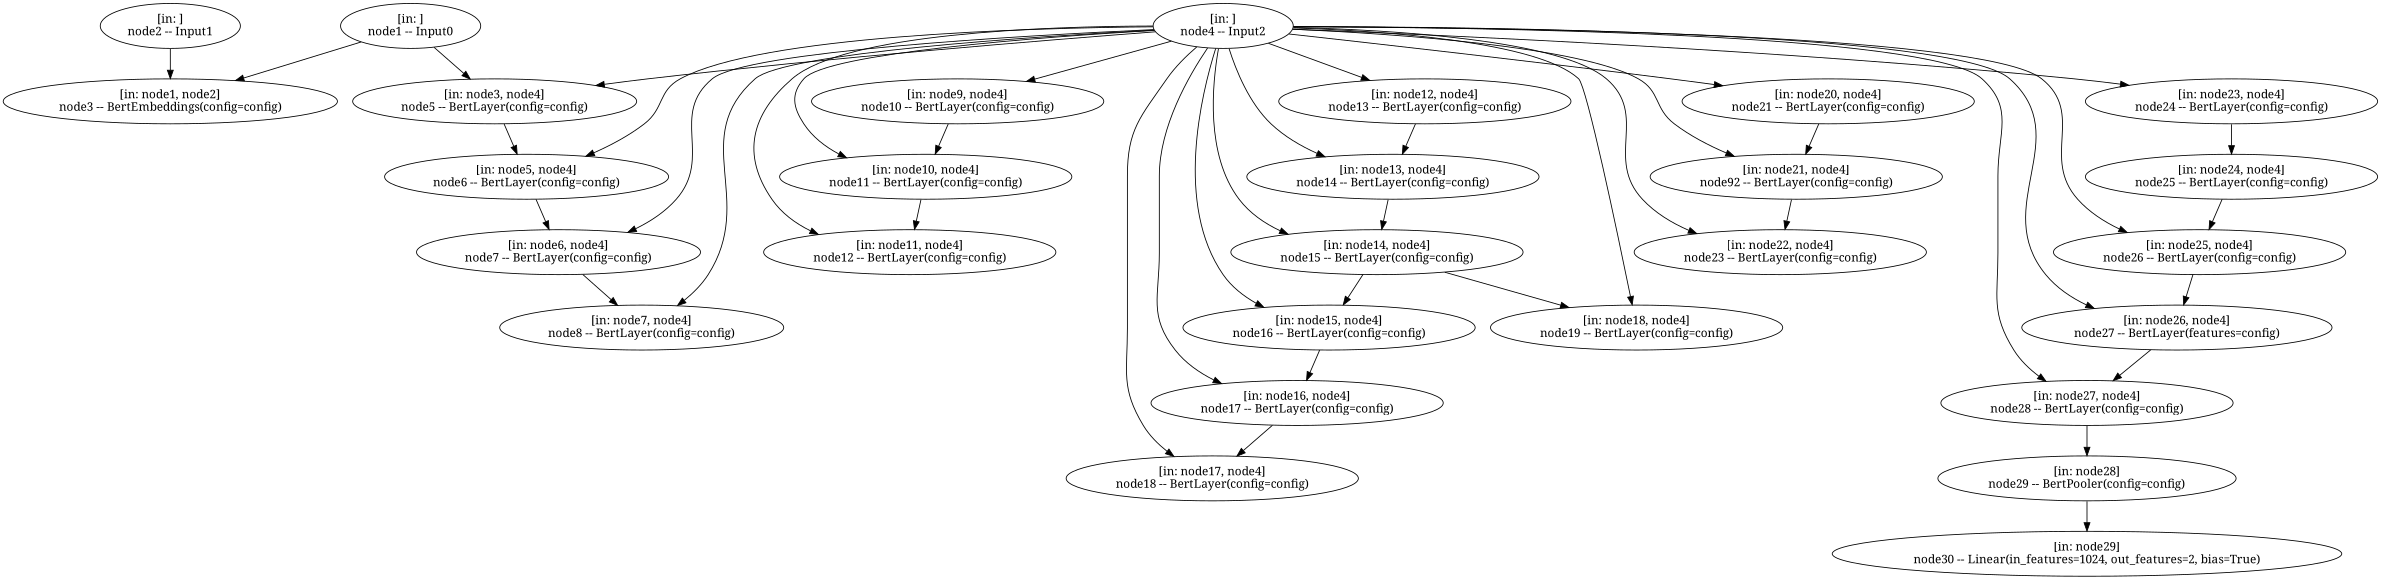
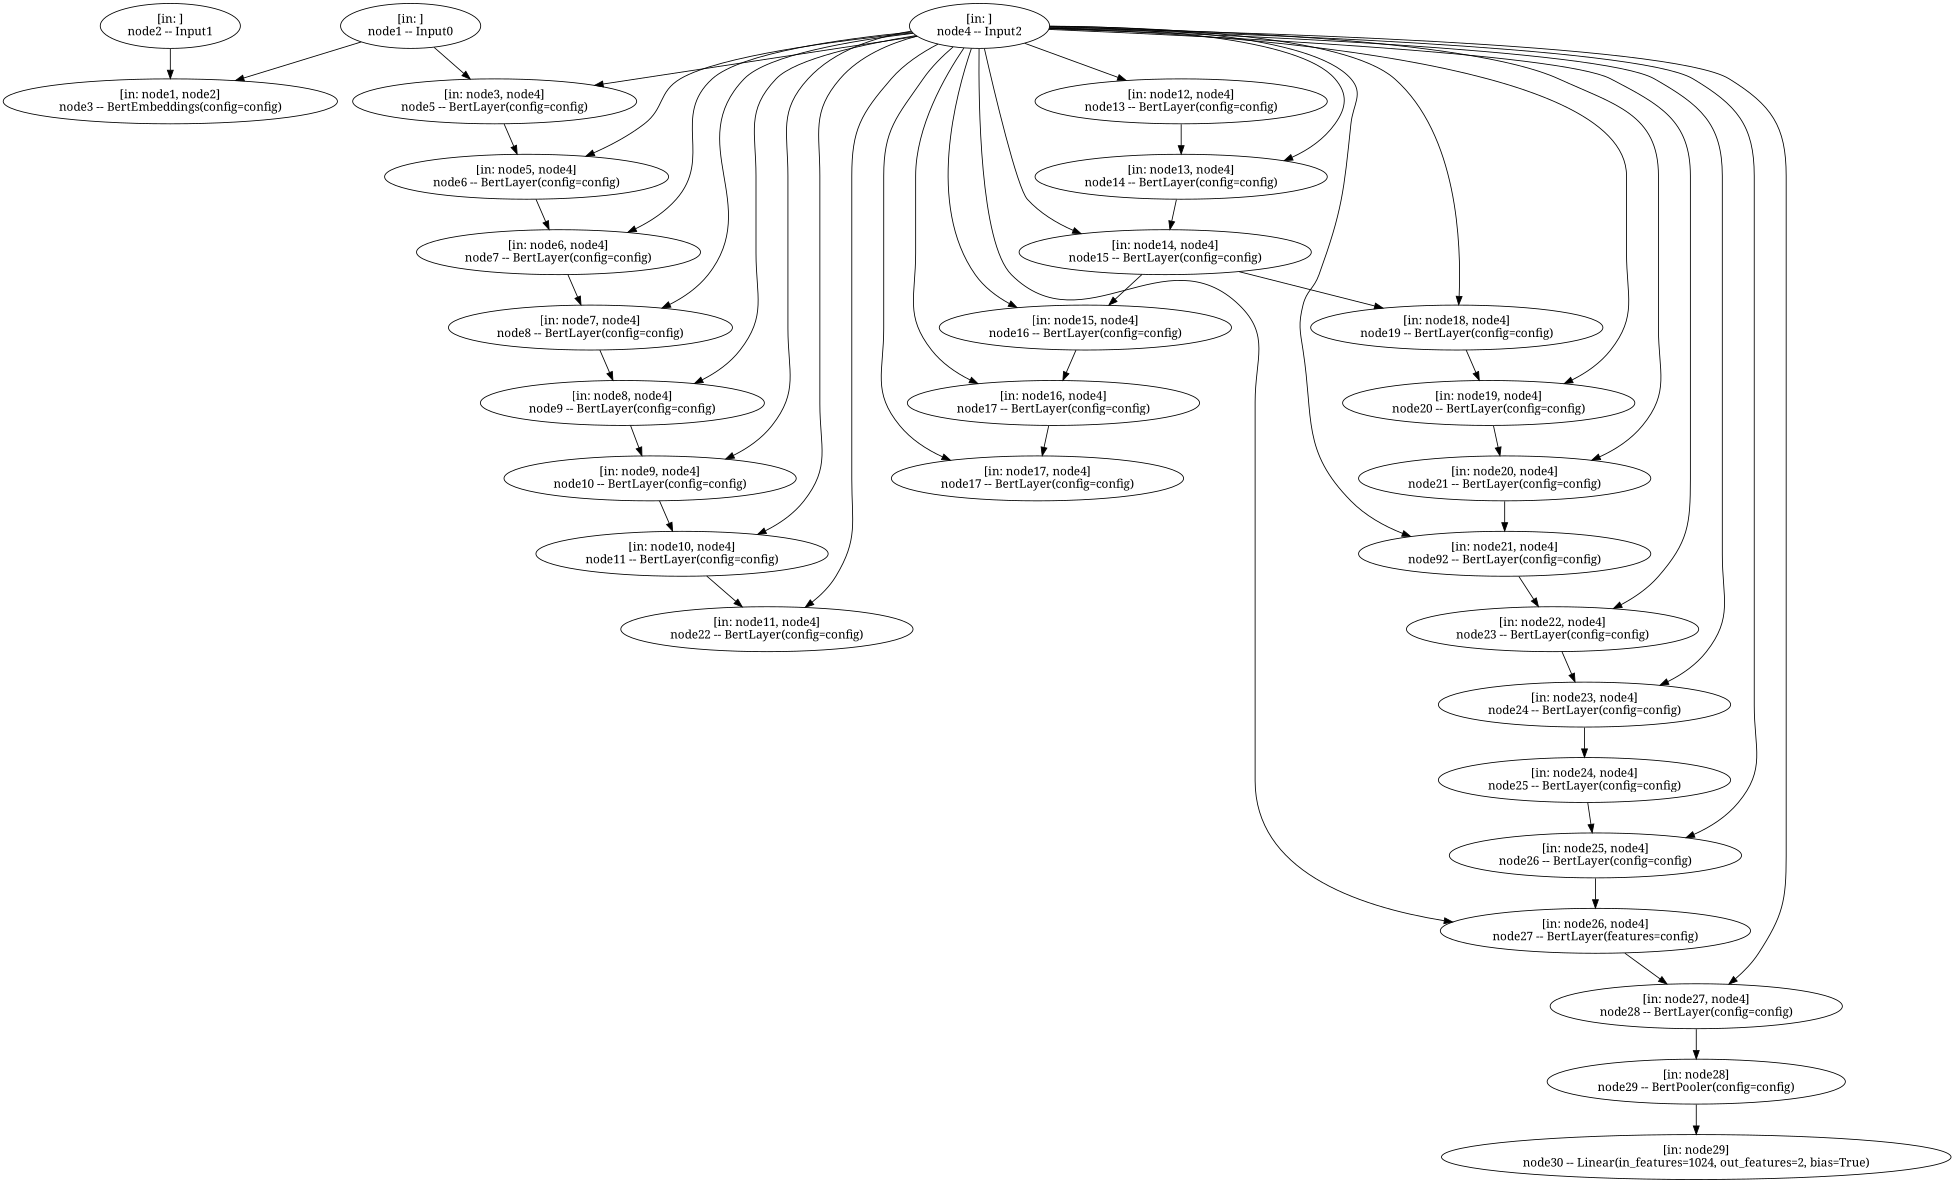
  digraph {
    fontname="Noto Serif"
    node [fontname="Noto Serif"]
    edge [fontname="Noto Serif"]
    n1 [label="[in: ]\nnode1 -- Input0"]
    n2 [label="[in: node1, node2]\nnode3 -- BertEmbeddings(config=config)"]
    n3 [label="[in: node3, node4]\nnode5 -- BertLayer(config=config)"]
    n4 [label="[in: node5, node4]\nnode6 -- BertLayer(config=config)"]
    n5 [label="[in: ]\nnode2 -- Input1"]
    n6 [label="[in: node6, node4]\nnode7 -- BertLayer(config=config)"]
    n7 [label="[in: ]\nnode4 -- Input2"]
    n8 [label="[in: node7, node4]\nnode8 -- BertLayer(config=config)"]
+   n9 [label="[in: node8, node4]\nnode9 -- BertLayer(config=config)"]
    n10 [label="[in: node9, node4]\nnode10 -- BertLayer(config=config)"]
    n11 [label="[in: node10, node4]\nnode11 -- BertLayer(config=config)"]
-   n12 [label="[in: node11, node4]\nnode12 -- BertLayer(config=config)"]
+   n12 [label="[in: node11, node4]\nnode22 -- BertLayer(config=config)"]
    n13 [label="[in: node12, node4]\nnode13 -- BertLayer(config=config)"]
    n14 [label="[in: node13, node4]\nnode14 -- BertLayer(config=config)"]
    n15 [label="[in: node14, node4]\nnode15 -- BertLayer(config=config)"]
    n16 [label="[in: node15, node4]\nnode16 -- BertLayer(config=config)"]
    n17 [label="[in: node16, node4]\nnode17 -- BertLayer(config=config)"]
-   n18 [label="[in: node17, node4]\nnode18 -- BertLayer(config=config)"]
+   n18 [label="[in: node17, node4]\nnode17 -- BertLayer(config=config)"]
    n19 [label="[in: node18, node4]\nnode19 -- BertLayer(config=config)"]
+   n20 [label="[in: node19, node4]\nnode20 -- BertLayer(config=config)"]
    n21 [label="[in: node20, node4]\nnode21 -- BertLayer(config=config)"]
    n22 [label="[in: node21, node4]\nnode92 -- BertLayer(config=config)"]
    n23 [label="[in: node22, node4]\nnode23 -- BertLayer(config=config)"]
    n24 [label="[in: node23, node4]\nnode24 -- BertLayer(config=config)"]
    n25 [label="[in: node25, node4]\nnode26 -- BertLayer(config=config)"]
    n26 [label="[in: node26, node4]\nnode27 -- BertLayer(features=config)"]
    n27 [label="[in: node27, node4]\nnode28 -- BertLayer(config=config)"]
    n28 [label="[in: node24, node4]\nnode25 -- BertLayer(config=config)"]
    n29 [label="[in: node28]\nnode29 -- BertPooler(config=config)"]
    n30 [label="[in: node29]\nnode30 -- Linear(in_features=1024, out_features=2, bias=True)"]
    n1 -> n2
    n1 -> n3
    n3 -> n4
    n4 -> n6
    n5 -> n2
    n6 -> n8
    n7 -> n3
    n7 -> n4
    n7 -> n6
    n7 -> n8
+   n7 -> n9
    n7 -> n10
    n7 -> n11
    n7 -> n12
    n7 -> n13
    n7 -> n14
    n7 -> n15
    n7 -> n16
    n7 -> n17
    n7 -> n18
    n7 -> n19
+   n7 -> n20
    n7 -> n21
    n7 -> n22
    n7 -> n23
    n7 -> n24
    n7 -> n25
    n7 -> n26
    n7 -> n27
+   n8 -> n9
+   n9 -> n10
    n10 -> n11
    n11 -> n12
    n13 -> n14
    n14 -> n15
    n15 -> n16
    n15 -> n19
    n16 -> n17
    n17 -> n18
+   n19 -> n20
+   n20 -> n21
    n21 -> n22
    n22 -> n23
+   n23 -> n24
    n24 -> n28
    n25 -> n26
    n26 -> n27
    n27 -> n29
    n28 -> n25
    n29 -> n30
  }
